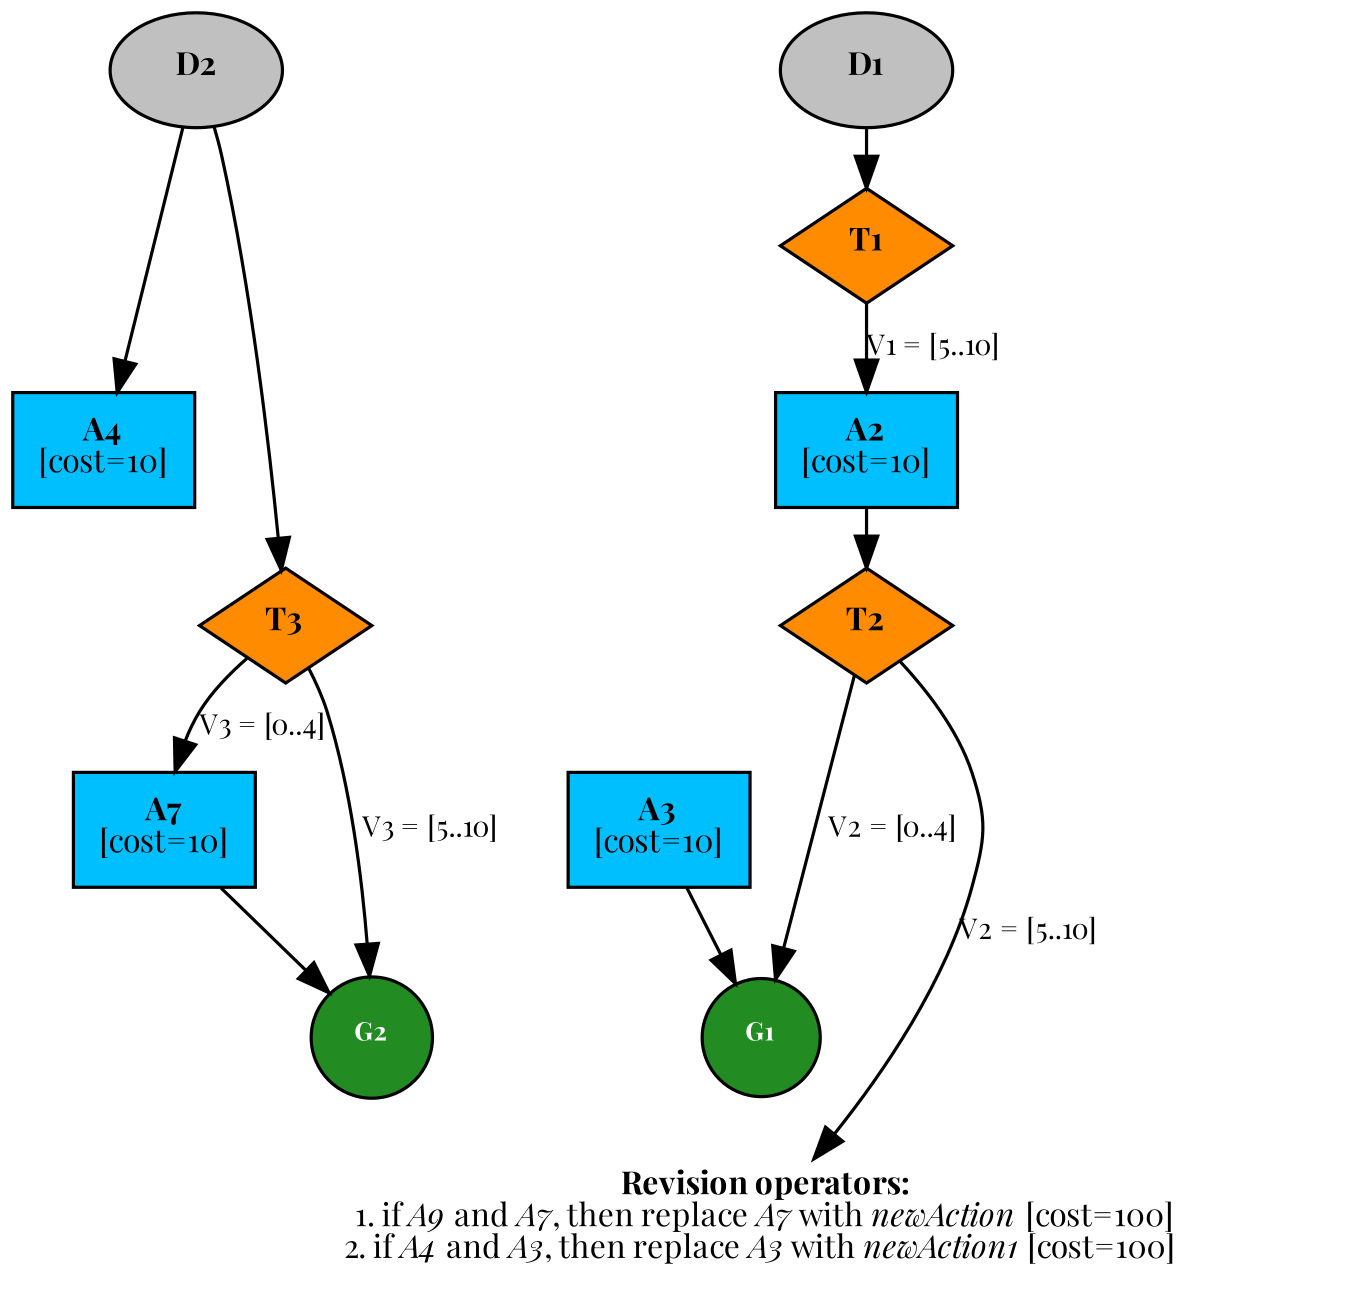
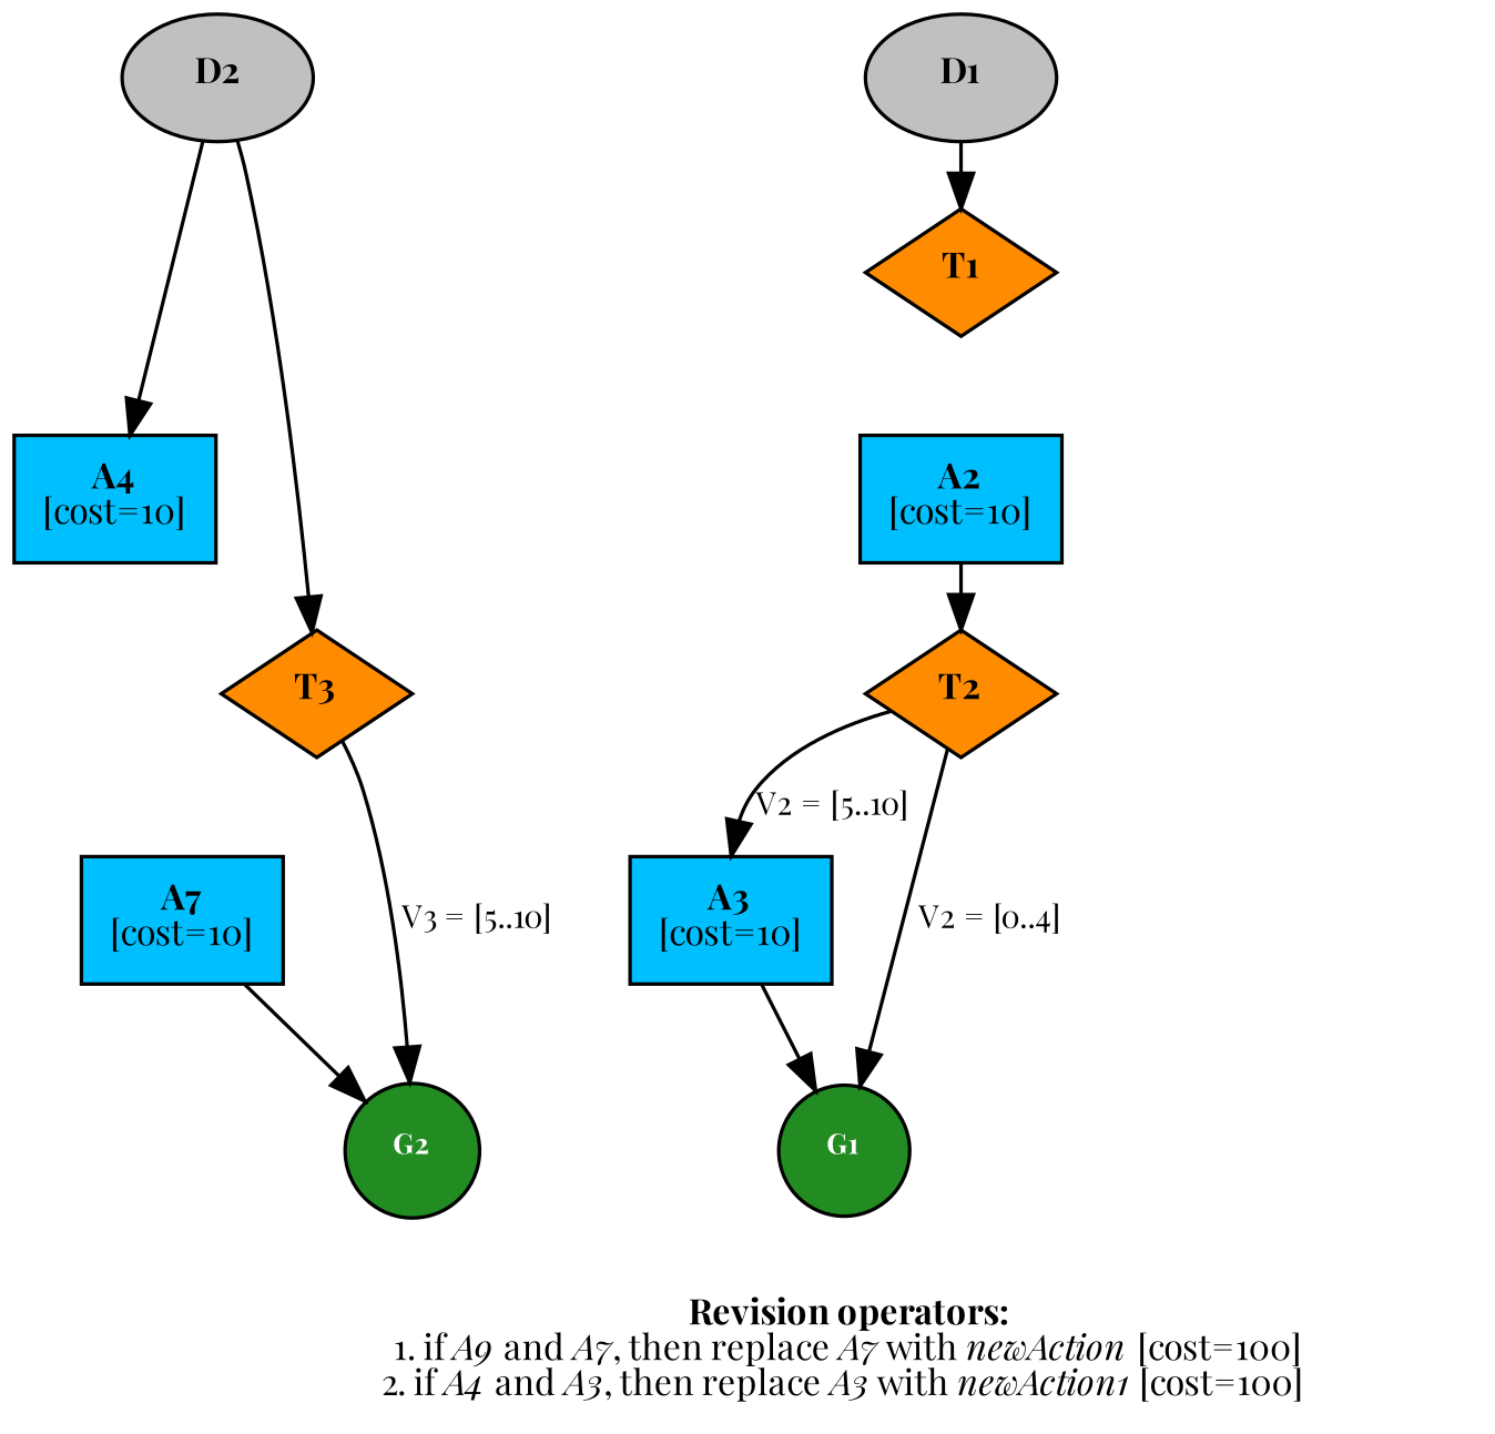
  digraph {
    fontname="Playfair Display"
    newrank=true
    ranksep=0.25
    node [fillcolor=deepskyblue fontname="Playfair Display" fontsize=10 shape=box style=filled]
    edge [fontname="Playfair Display" fontsize=9]
    n1 [label=<<b>A2</b><br/>[cost=10]>]
    n2 [label=<<b>A4</b><br/>[cost=10]>]
    n3 [fillcolor=grey label=<<b>D1</b>> shape=oval]
    n4 [fillcolor=grey label=<<b>D2</b>> shape=oval]
    n5 [label=<<b>A3</b><br/>[cost=10]>]
    n6 [label=<<b>A7</b><br/>[cost=10]>]
    n7 [fillcolor=darkorange label=<<b>T2</b>> shape=diamond]
    n8 [fillcolor=darkorange label=<<b>T1</b>> shape=diamond]
    n9 [fillcolor=darkorange label=<<b>T3</b>> shape=diamond]
    n10 [fillcolor=forestgreen fontcolor=white fontsize=8 label=<<b>G1</b>> shape=circle width=0.1]
    n11 [fillcolor=forestgreen fontcolor=white fontsize=8 label=<<b>G2</b>> shape=circle width=0.1]
    n12 [align=center color=white fillcolor=white label=< <b>Revision operators:</b><br/> 1. if <i>A9</i> and <i>A7</i>, then replace <i>A7</i> with <i>newAction</i> [cost=100]<br/> 2. if <i>A4</i> and <i>A3</i>, then replace <i>A3</i> with <i>newAction1</i> [cost=100] > width=5]
    subgraph sub_1 {
      rank=same
      n1
      n2
    }
    subgraph sub_2 {
      rank=same
      n3
      n4
    }
    subgraph sub_3 {
      rank=same
      n5
      n6
    }
    n1 -> n7
    n3 -> n8
    n4 -> n2
    n4 -> n9
    n5 -> n10
    n6 -> n11
-   n7 -> n12 [label=<V2 = [5..10]>]
+   n7 -> n5 [label=<V2 = [5..10]>]
    n7 -> n10 [label=<V2 = [0..4]>]
-   n8 -> n1 [label=<V1 = [5..10]>]
-   n9 -> n6 [label=<V3 = [0..4]>]
    n9 -> n11 [label=<V3 = [5..10]>]
    n10 -> n12 [style=invis]
    n11 -> n12 [style=invis]
  }
